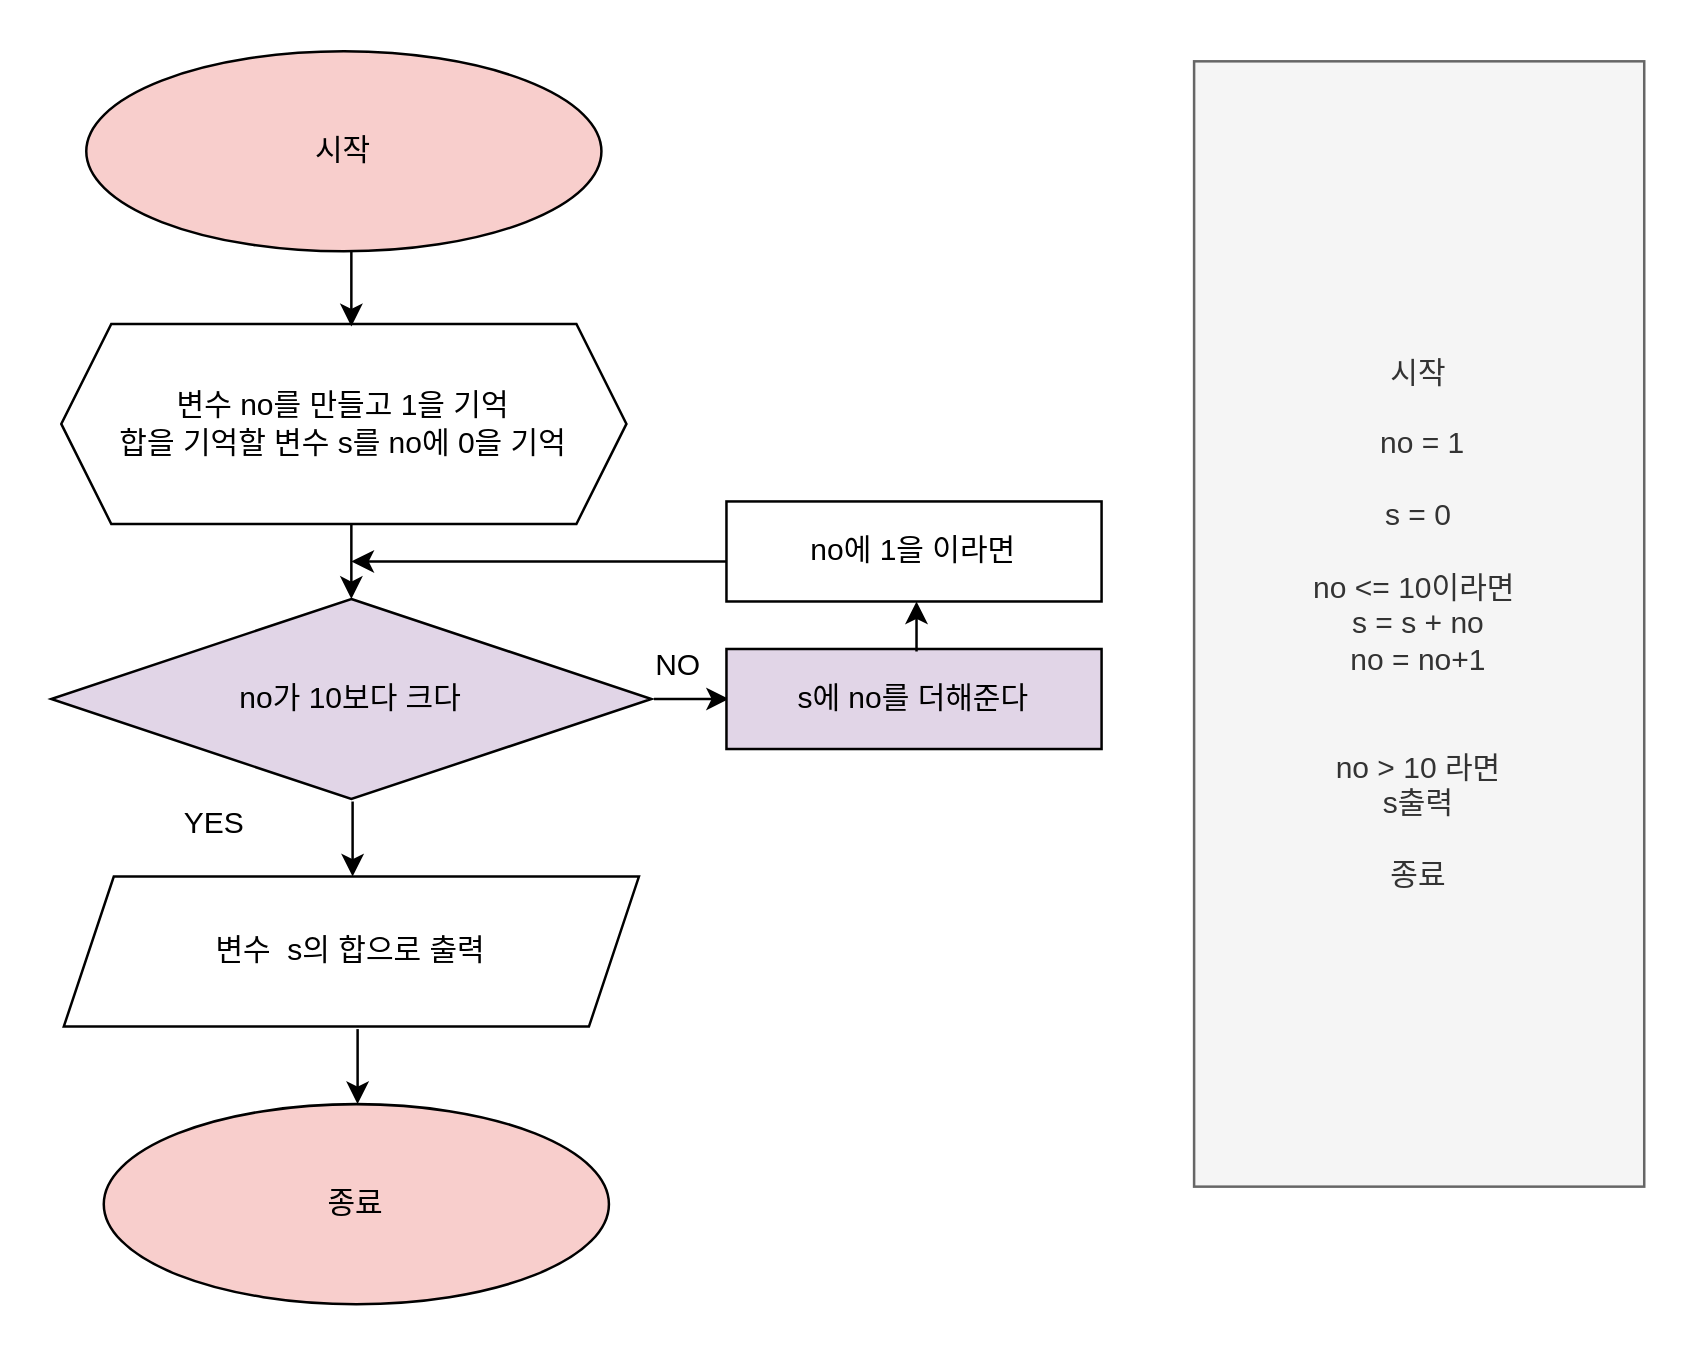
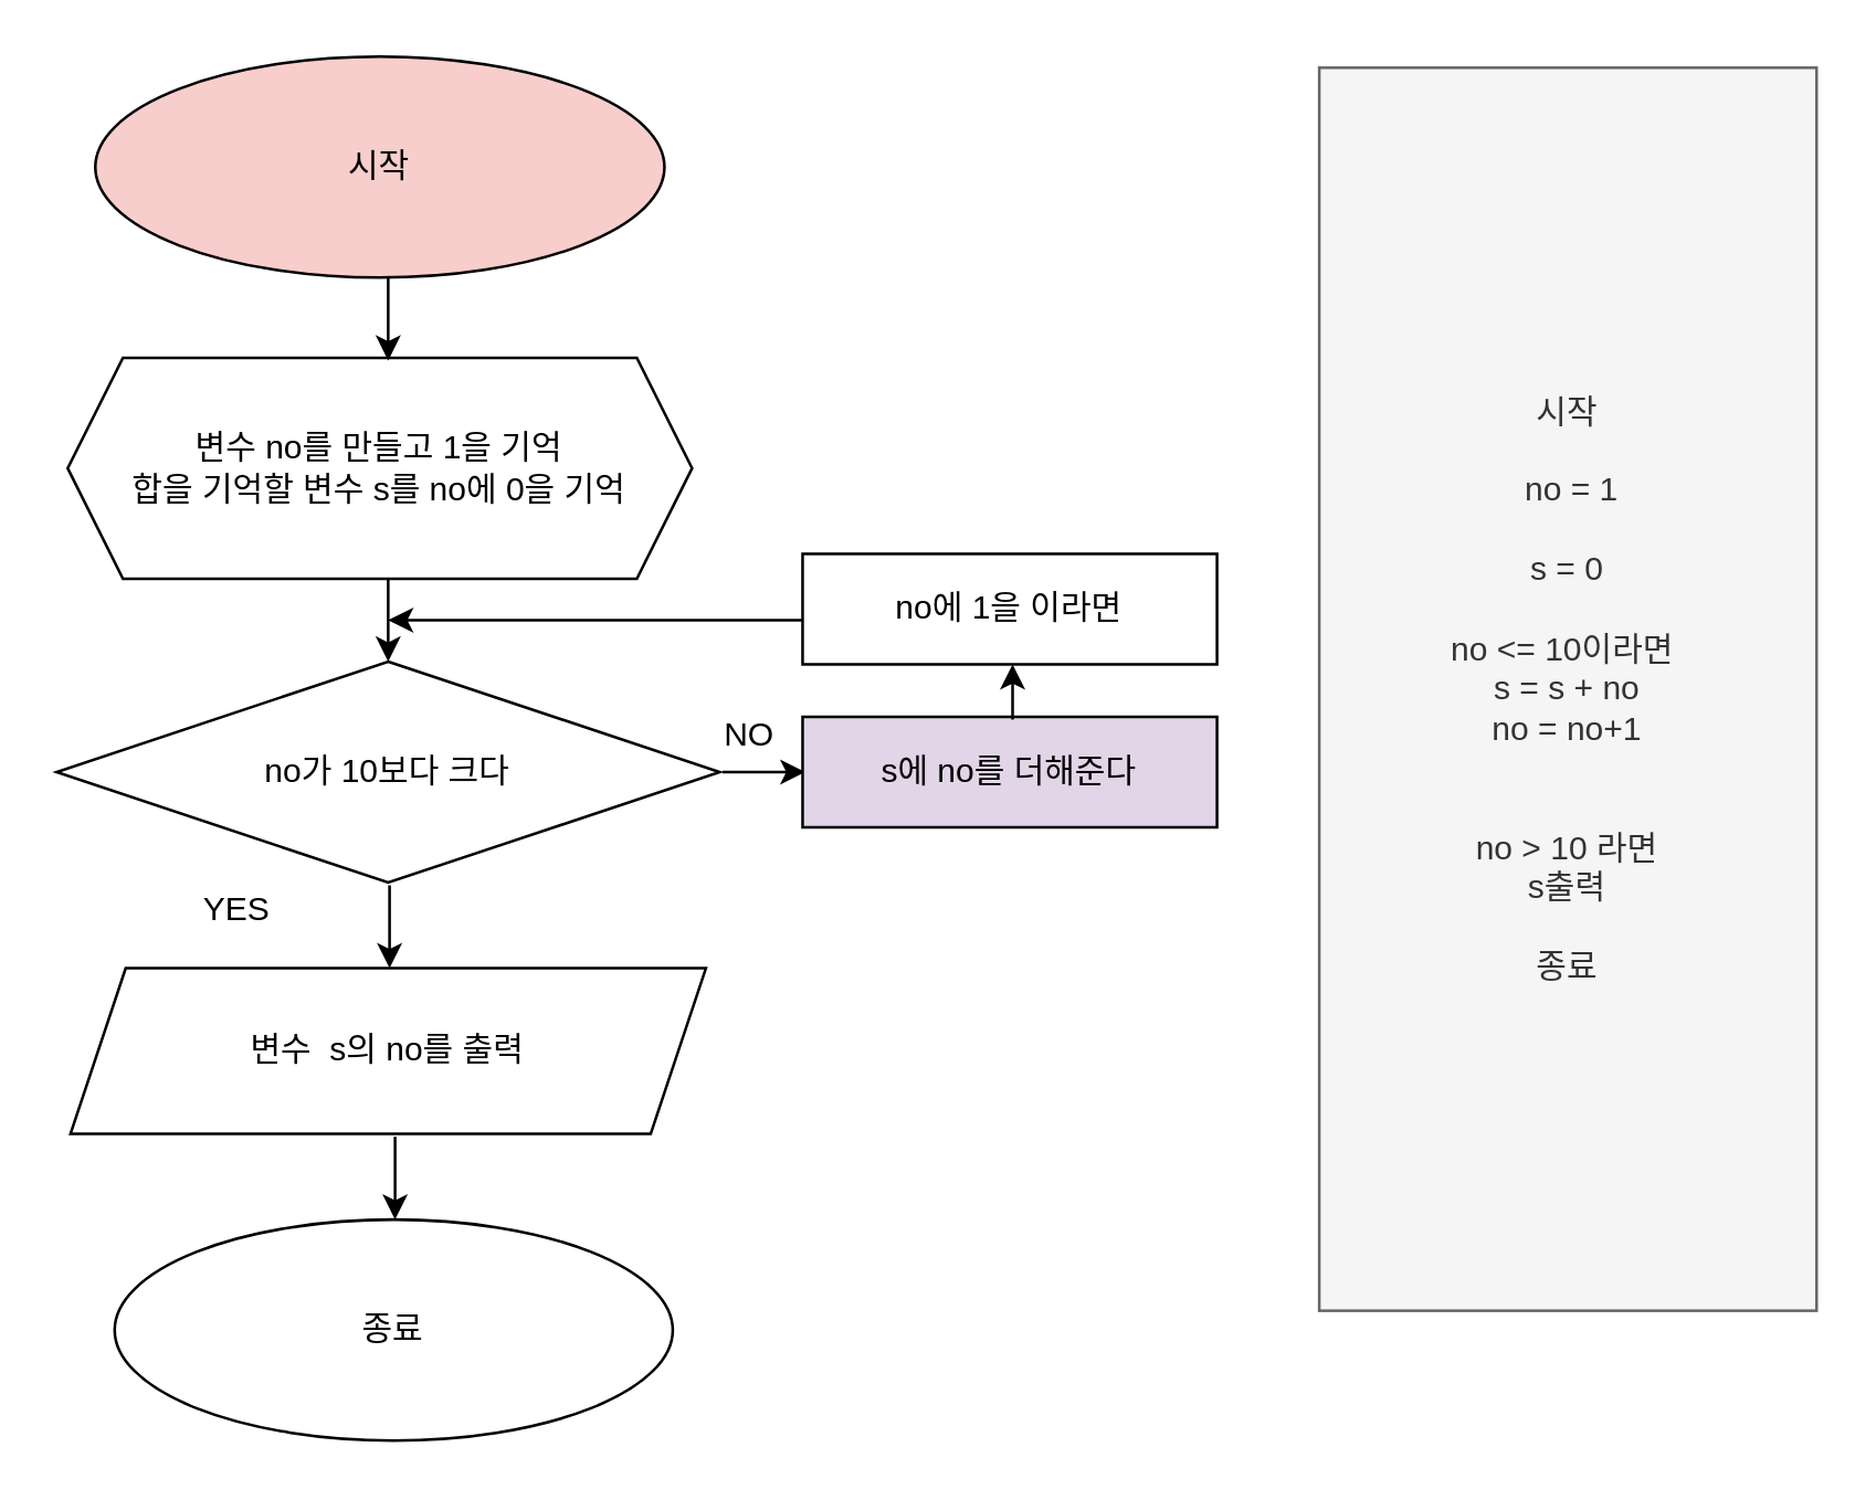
  <mxCell id="0" />
  <mxCell id="1" parent="0" />
  <mxCell id="2" value="시작" style="ellipse;whiteSpace=wrap;html=1;fillColor=#f8cecc;" parent="1" vertex="1"><mxGeometry x="34" y="20" width="206" height="80" as="geometry" /></mxCell>
- <mxCell id="3" value="종료" style="ellipse;whiteSpace=wrap;html=1;fillColor=#f8cecc;" parent="1" vertex="1"><mxGeometry x="41" y="441" width="202" height="80" as="geometry" /></mxCell>
+ <mxCell id="3" value="종료" style="ellipse;whiteSpace=wrap;html=1;" parent="1" vertex="1"><mxGeometry x="41" y="441" width="202" height="80" as="geometry" /></mxCell>
  <mxCell id="4" value="변수 no를 만들고 1을 기억&lt;br&gt;합을 기억할 변수 s를 no에 0을 기억" style="shape=hexagon;perimeter=hexagonPerimeter2;whiteSpace=wrap;html=1;fixedSize=1;" parent="1" vertex="1"><mxGeometry x="24" y="129" width="226" height="80" as="geometry" /></mxCell>
  <mxCell id="5" value="" style="endArrow=classic;html=1;rounded=0;" parent="1" edge="1"><mxGeometry width="50" height="50" relative="1" as="geometry"><mxPoint x="140" y="100" as="sourcePoint" /><mxPoint x="140" y="130" as="targetPoint" /></mxGeometry></mxCell>
  <mxCell id="6" value="" style="endArrow=classic;html=1;rounded=0;" parent="1" edge="1"><mxGeometry width="50" height="50" relative="1" as="geometry"><mxPoint x="140" y="209" as="sourcePoint" /><mxPoint x="140" y="239" as="targetPoint" /></mxGeometry></mxCell>
  <mxCell id="7" value="" style="endArrow=classic;html=1;rounded=0;" parent="1" edge="1"><mxGeometry width="50" height="50" relative="1" as="geometry"><mxPoint x="142.5" y="411" as="sourcePoint" /><mxPoint x="142.5" y="441" as="targetPoint" /></mxGeometry></mxCell>
- <mxCell id="8" value="no가 10보다 크다" style="rhombus;whiteSpace=wrap;html=1;fillColor=#e1d5e7;" parent="1" vertex="1"><mxGeometry x="20" y="239" width="240" height="80" as="geometry" /></mxCell>
+ <mxCell id="8" value="no가 10보다 크다" style="rhombus;whiteSpace=wrap;html=1;" parent="1" vertex="1"><mxGeometry x="20" y="239" width="240" height="80" as="geometry" /></mxCell>
  <mxCell id="9" value="" style="endArrow=classic;html=1;rounded=0;" parent="1" edge="1"><mxGeometry width="50" height="50" relative="1" as="geometry"><mxPoint x="140.5" y="320" as="sourcePoint" /><mxPoint x="140.5" y="350" as="targetPoint" /></mxGeometry></mxCell>
- <mxCell id="10" value="변수&amp;nbsp; s의 합으로 출력" style="shape=parallelogram;perimeter=parallelogramPerimeter;whiteSpace=wrap;html=1;fixedSize=1;" parent="1" vertex="1"><mxGeometry x="25" y="350" width="230" height="60" as="geometry" /></mxCell>
+ <mxCell id="10" value="변수&amp;nbsp; s의 no를 출력" style="shape=parallelogram;perimeter=parallelogramPerimeter;whiteSpace=wrap;html=1;fixedSize=1;" parent="1" vertex="1"><mxGeometry x="25" y="350" width="230" height="60" as="geometry" /></mxCell>
  <mxCell id="11" value="" style="endArrow=classic;html=1;rounded=0;" parent="1" edge="1"><mxGeometry width="50" height="50" relative="1" as="geometry"><mxPoint x="261" y="279" as="sourcePoint" /><mxPoint x="291" y="279" as="targetPoint" /></mxGeometry></mxCell>
  <mxCell id="12" value="YES" style="text;html=1;align=center;verticalAlign=middle;resizable=0;points=[];autosize=1;strokeColor=none;fillColor=none;" parent="1" vertex="1"><mxGeometry x="60" y="314" width="50" height="30" as="geometry" /></mxCell>
  <mxCell id="13" value="s에 no를 더해준다" style="rounded=0;whiteSpace=wrap;html=1;fillColor=#e1d5e7;" parent="1" vertex="1"><mxGeometry x="290" y="259" width="150" height="40" as="geometry" /></mxCell>
  <mxCell id="14" value="" style="endArrow=classic;html=1;rounded=0;" parent="1" edge="1"><mxGeometry width="50" height="50" relative="1" as="geometry"><mxPoint x="366" y="260" as="sourcePoint" /><mxPoint x="366" y="240" as="targetPoint" /></mxGeometry></mxCell>
  <mxCell id="15" value="no에 1을 이라면" style="rounded=0;whiteSpace=wrap;html=1;" parent="1" vertex="1"><mxGeometry x="290" y="200" width="150" height="40" as="geometry" /></mxCell>
  <mxCell id="16" value="" style="endArrow=classic;html=1;rounded=0;" parent="1" edge="1"><mxGeometry width="50" height="50" relative="1" as="geometry"><mxPoint x="290" y="224" as="sourcePoint" /><mxPoint x="140" y="224" as="targetPoint" /></mxGeometry></mxCell>
  <mxCell id="17" value="NO" style="text;html=1;strokeColor=none;fillColor=none;align=center;verticalAlign=middle;whiteSpace=wrap;rounded=0;" parent="1" vertex="1"><mxGeometry x="241" y="251" width="60" height="30" as="geometry" /></mxCell>
  <mxCell id="18" value="시작&lt;br&gt;&lt;br&gt;&amp;nbsp;no = 1&lt;br&gt;&lt;br&gt;s = 0&lt;br&gt;&lt;br&gt;no &amp;lt;= 10이라면&amp;nbsp;&lt;br&gt;s = s + no&lt;br&gt;no = no+1&lt;br&gt;&lt;br&gt;&lt;br&gt;no &amp;gt; 10 라면&lt;br&gt;s출력&lt;br&gt;&lt;br&gt;종료" style="text;html=1;strokeColor=#666666;fillColor=#f5f5f5;align=center;verticalAlign=middle;whiteSpace=wrap;rounded=0;fontColor=#333333;" parent="1" vertex="1"><mxGeometry x="477" y="24" width="180" height="450" as="geometry" /></mxCell>
